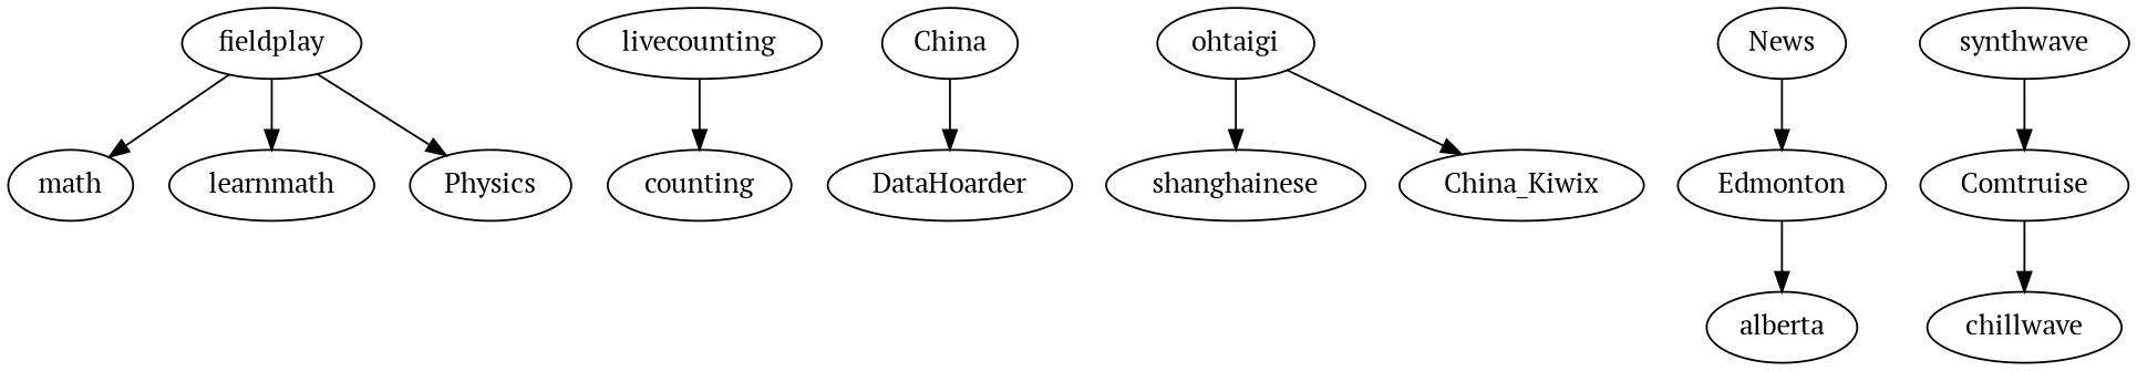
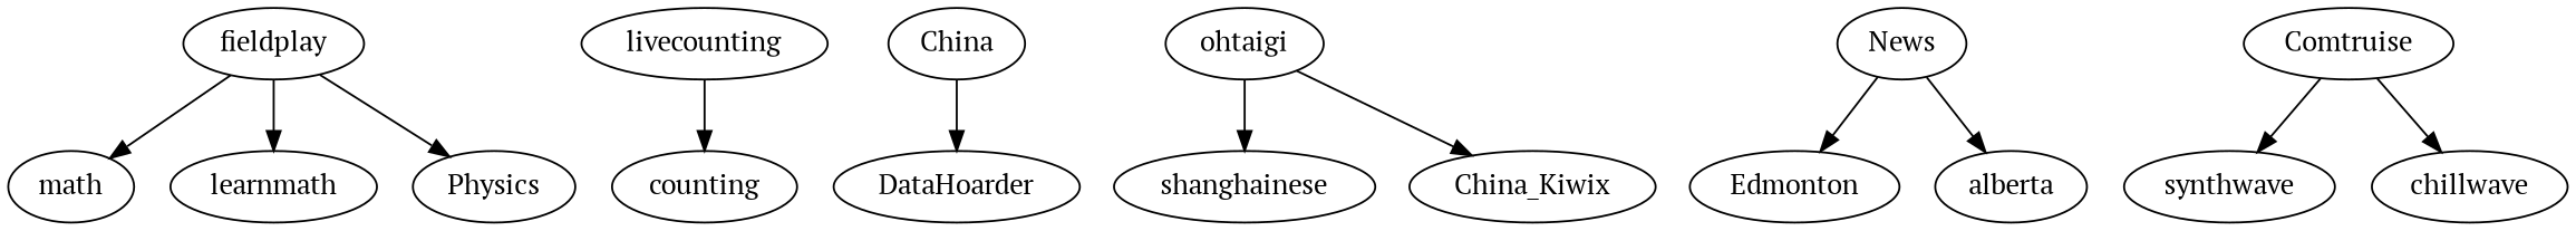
  digraph {
    fontname="PT Serif"
    node [fontname="PT Serif"]
    edge [fontname="PT Serif" weight=1]
    fieldplay
    math
    learnmath
    Physics
    livecounting
    counting
    n7 [label=China]
    DataHoarder
    ohtaigi
    shanghainese
    n11 [label=China_Kiwix]
    n12 [label=News]
    Edmonton
    alberta
    Comtruise
    synthwave
    chillwave
    fieldplay -> math
    fieldplay -> learnmath
    fieldplay -> Physics
    livecounting -> counting
    n7 -> DataHoarder
    ohtaigi -> shanghainese [weight=17]
    ohtaigi -> n11 [weight=6]
    n12 -> Edmonton
-   Edmonton -> alberta
-   synthwave -> Comtruise
+   n12 -> alberta
+   Comtruise -> synthwave
    Comtruise -> chillwave
  }
